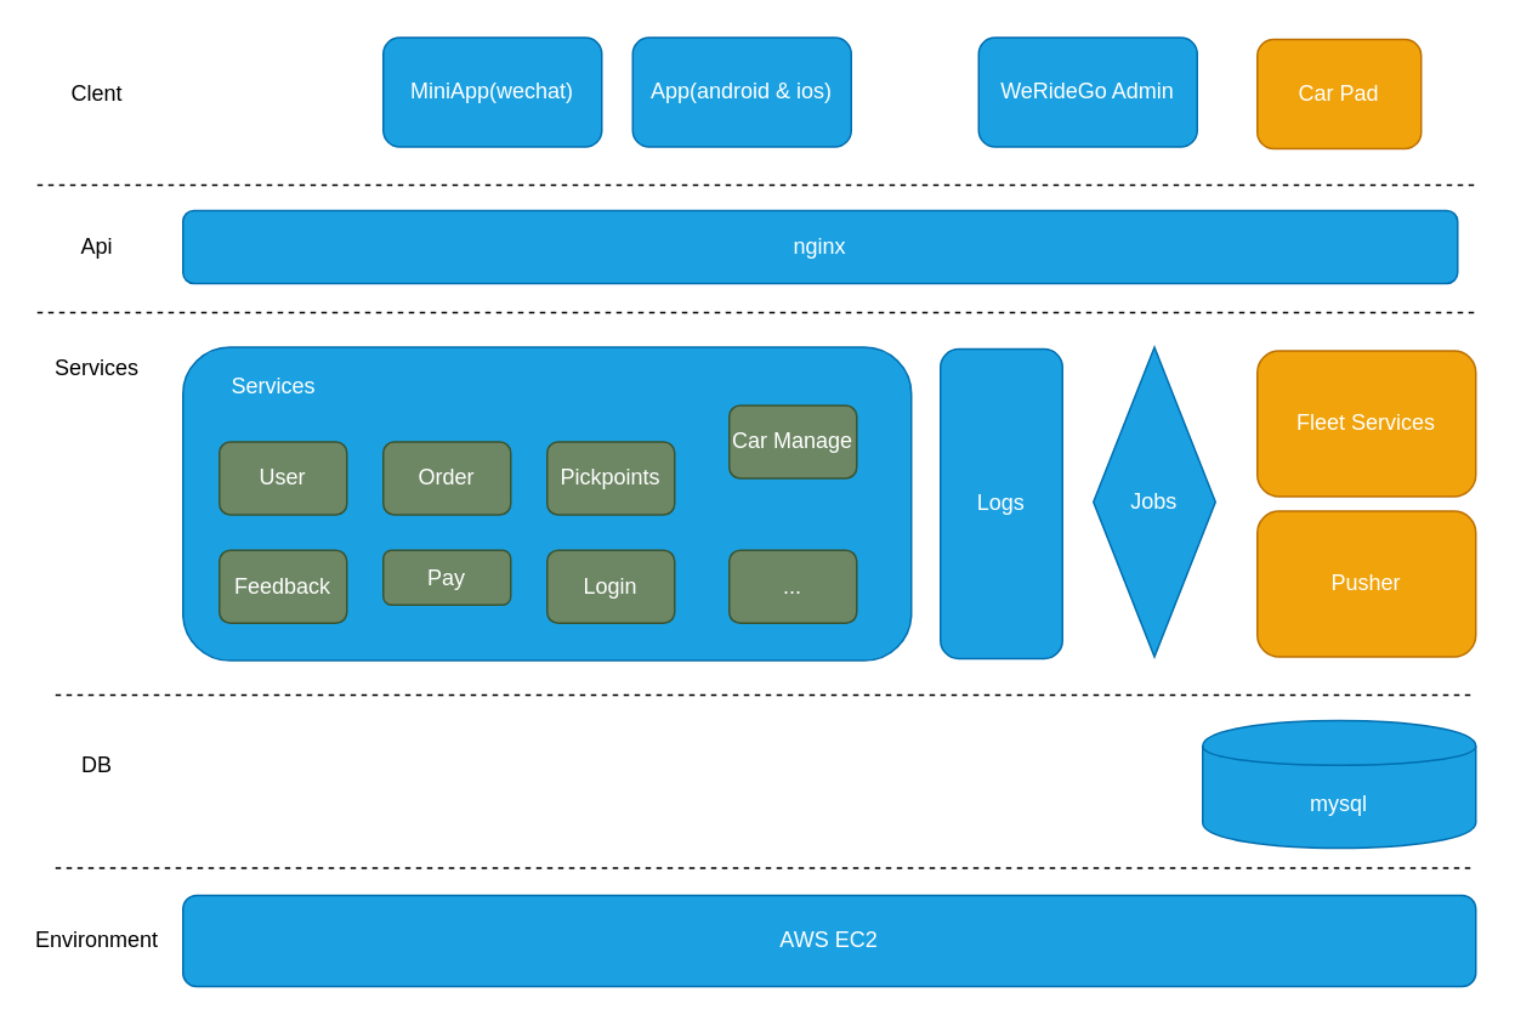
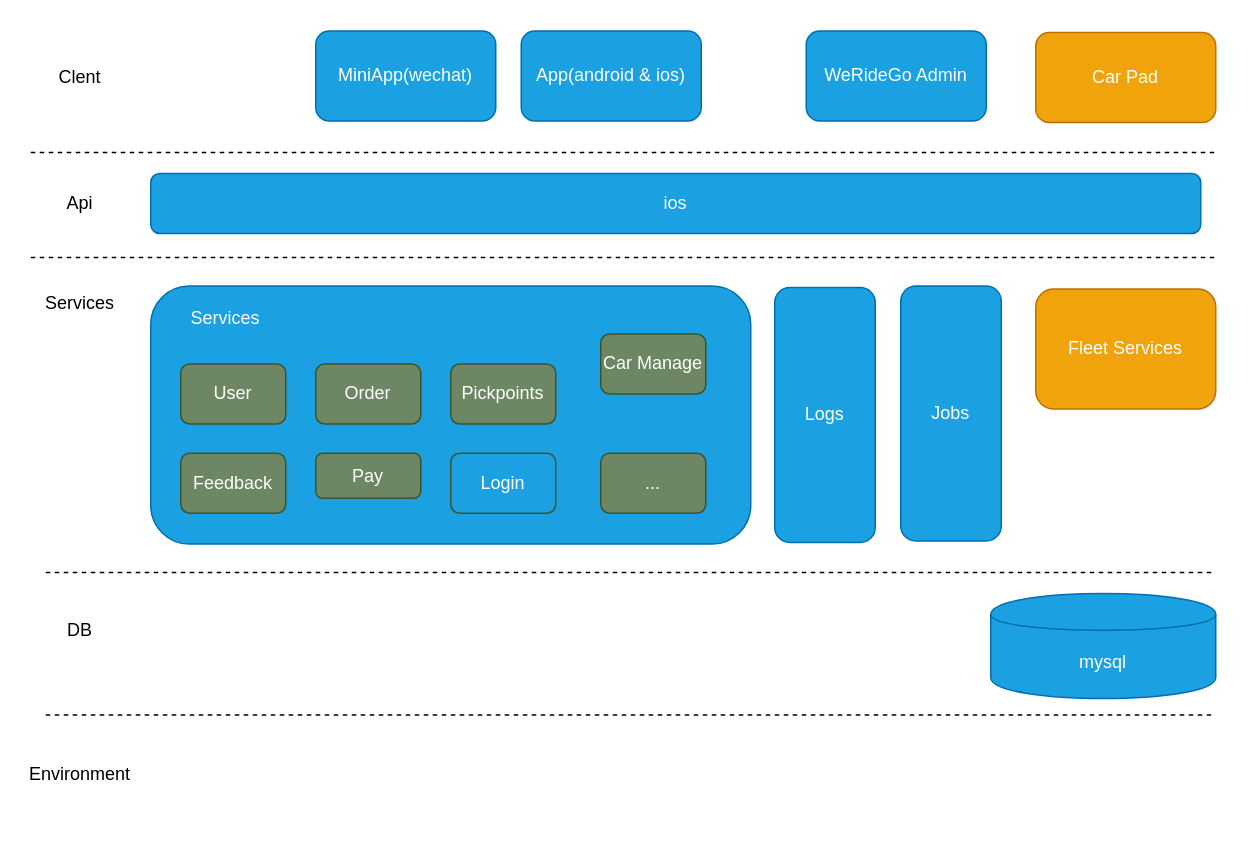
  <mxCell id="0" />
  <mxCell id="1" parent="0" />
  <mxCell id="2" value="MiniApp(wechat)" style="rounded=1;whiteSpace=wrap;html=1;fillColor=#1ba1e2;strokeColor=#006EAF;fontColor=#ffffff;" vertex="1" parent="1"><mxGeometry x="210" y="20" width="120" height="60" as="geometry" /></mxCell>
  <mxCell id="3" value="App(android &amp;amp; ios)" style="rounded=1;whiteSpace=wrap;html=1;fillColor=#1ba1e2;strokeColor=#006EAF;fontColor=#ffffff;" vertex="1" parent="1"><mxGeometry x="347" y="20" width="120" height="60" as="geometry" /></mxCell>
  <mxCell id="4" value="" style="endArrow=none;dashed=1;html=1;" edge="1" parent="1"><mxGeometry width="50" height="50" relative="1" as="geometry"><mxPoint x="20" y="101" as="sourcePoint" /><mxPoint x="810" y="101" as="targetPoint" /></mxGeometry></mxCell>
- <mxCell id="5" value="nginx" style="rounded=1;whiteSpace=wrap;html=1;fillColor=#1ba1e2;strokeColor=#006EAF;fontColor=#ffffff;" vertex="1" parent="1"><mxGeometry x="100" y="115" width="700" height="40" as="geometry" /></mxCell>
+ <mxCell id="5" value="ios" style="rounded=1;whiteSpace=wrap;html=1;fillColor=#1ba1e2;strokeColor=#006EAF;fontColor=#ffffff;" vertex="1" parent="1"><mxGeometry x="100" y="115" width="700" height="40" as="geometry" /></mxCell>
  <mxCell id="6" value="" style="rounded=1;whiteSpace=wrap;html=1;fillColor=#1ba1e2;strokeColor=#006EAF;fontColor=#ffffff;" vertex="1" parent="1"><mxGeometry x="100" y="190" width="400" height="172" as="geometry" /></mxCell>
  <mxCell id="7" value="WeRideGo Admin" style="rounded=1;whiteSpace=wrap;html=1;fillColor=#1ba1e2;strokeColor=#006EAF;fontColor=#ffffff;" vertex="1" parent="1"><mxGeometry x="537" y="20" width="120" height="60" as="geometry" /></mxCell>
  <mxCell id="8" value="mysql" style="shape=cylinder;whiteSpace=wrap;html=1;boundedLbl=1;backgroundOutline=1;fillColor=#1ba1e2;strokeColor=#006EAF;fontColor=#ffffff;" vertex="1" parent="1"><mxGeometry x="660" y="395" width="150" height="70" as="geometry" /></mxCell>
  <mxCell id="9" value="User" style="rounded=1;whiteSpace=wrap;html=1;fillColor=#6d8764;strokeColor=#3A5431;fontColor=#ffffff;" vertex="1" parent="1"><mxGeometry x="120" y="242" width="70" height="40" as="geometry" /></mxCell>
  <mxCell id="10" value="Order" style="rounded=1;whiteSpace=wrap;html=1;fillColor=#6d8764;strokeColor=#3A5431;fontColor=#ffffff;" vertex="1" parent="1"><mxGeometry x="210" y="242" width="70" height="40" as="geometry" /></mxCell>
  <mxCell id="11" value="Pickpoints" style="rounded=1;whiteSpace=wrap;html=1;fillColor=#6d8764;strokeColor=#3A5431;fontColor=#ffffff;" vertex="1" parent="1"><mxGeometry x="300" y="242" width="70" height="40" as="geometry" /></mxCell>
  <mxCell id="12" value="Car Manage" style="rounded=1;whiteSpace=wrap;html=1;fillColor=#6d8764;strokeColor=#3A5431;fontColor=#ffffff;" vertex="1" parent="1"><mxGeometry x="400" y="222" width="70" height="40" as="geometry" /></mxCell>
  <mxCell id="13" value="Feedback" style="rounded=1;whiteSpace=wrap;html=1;fillColor=#6d8764;strokeColor=#3A5431;fontColor=#ffffff;" vertex="1" parent="1"><mxGeometry x="120" y="301.5" width="70" height="40" as="geometry" /></mxCell>
  <mxCell id="14" value="Pay" style="rounded=1;whiteSpace=wrap;html=1;fillColor=#6d8764;strokeColor=#3A5431;fontColor=#ffffff;" vertex="1" parent="1"><mxGeometry x="210" y="301.5" width="70" height="30" as="geometry" /></mxCell>
- <mxCell id="15" value="Login" style="rounded=1;whiteSpace=wrap;html=1;fillColor=#6d8764;strokeColor=#3A5431;fontColor=#ffffff;" vertex="1" parent="1"><mxGeometry x="300" y="301.5" width="70" height="40" as="geometry" /></mxCell>
+ <mxCell id="15" value="Login" style="rounded=1;whiteSpace=wrap;html=1;fillColor=#1ba1e2;strokeColor=#3A5431;fontColor=#ffffff;" vertex="1" parent="1"><mxGeometry x="300" y="301.5" width="70" height="40" as="geometry" /></mxCell>
  <mxCell id="16" value="&lt;font color=&quot;#ffffff&quot;&gt;Services&lt;/font&gt;" style="text;html=1;strokeColor=none;fillColor=none;align=center;verticalAlign=middle;whiteSpace=wrap;rounded=0;" vertex="1" parent="1"><mxGeometry x="130" y="202" width="40" height="20" as="geometry" /></mxCell>
  <mxCell id="17" value="..." style="rounded=1;whiteSpace=wrap;html=1;fillColor=#6d8764;strokeColor=#3A5431;fontColor=#ffffff;" vertex="1" parent="1"><mxGeometry x="400" y="301.5" width="70" height="40" as="geometry" /></mxCell>
  <mxCell id="18" value="Fleet Services" style="rounded=1;whiteSpace=wrap;html=1;fillColor=#f0a30a;strokeColor=#BD7000;fontColor=#ffffff;" vertex="1" parent="1"><mxGeometry x="690" y="192" width="120" height="80" as="geometry" /></mxCell>
- <mxCell id="19" value="Pusher" style="rounded=1;whiteSpace=wrap;html=1;fillColor=#f0a30a;strokeColor=#BD7000;fontColor=#ffffff;" vertex="1" parent="1"><mxGeometry x="690" y="280" width="120" height="80" as="geometry" /></mxCell>
  <mxCell id="20" value="Logs" style="rounded=1;whiteSpace=wrap;html=1;fillColor=#1ba1e2;strokeColor=#006EAF;fontColor=#ffffff;" vertex="1" parent="1"><mxGeometry x="516" y="191" width="67" height="170" as="geometry" /></mxCell>
- <mxCell id="21" value="Jobs" style="rhombus;whiteSpace=wrap;html=1;fillColor=#1ba1e2;strokeColor=#006EAF;fontColor=#ffffff;" vertex="1" parent="1"><mxGeometry x="600" y="190" width="67" height="170" as="geometry" /></mxCell>
+ <mxCell id="21" value="Jobs" style="rounded=1;whiteSpace=wrap;html=1;fillColor=#1ba1e2;strokeColor=#006EAF;fontColor=#ffffff;" vertex="1" parent="1"><mxGeometry x="600" y="190" width="67" height="170" as="geometry" /></mxCell>
  <mxCell id="22" value="" style="endArrow=none;dashed=1;html=1;" edge="1" parent="1"><mxGeometry width="50" height="50" relative="1" as="geometry"><mxPoint x="30" y="381" as="sourcePoint" /><mxPoint x="810" y="381" as="targetPoint" /></mxGeometry></mxCell>
  <mxCell id="23" value="Clent" style="text;html=1;strokeColor=none;fillColor=none;align=center;verticalAlign=middle;whiteSpace=wrap;rounded=0;" vertex="1" parent="1"><mxGeometry x="33" y="41" width="40" height="20" as="geometry" /></mxCell>
  <mxCell id="24" value="Api" style="text;html=1;strokeColor=none;fillColor=none;align=center;verticalAlign=middle;whiteSpace=wrap;rounded=0;" vertex="1" parent="1"><mxGeometry x="33" y="125" width="40" height="20" as="geometry" /></mxCell>
  <mxCell id="25" value="Services" style="text;html=1;strokeColor=none;fillColor=none;align=center;verticalAlign=middle;whiteSpace=wrap;rounded=0;" vertex="1" parent="1"><mxGeometry x="33" y="192" width="40" height="20" as="geometry" /></mxCell>
  <mxCell id="26" value="DB" style="text;html=1;strokeColor=none;fillColor=none;align=center;verticalAlign=middle;whiteSpace=wrap;rounded=0;" vertex="1" parent="1"><mxGeometry x="33" y="410" width="40" height="20" as="geometry" /></mxCell>
  <mxCell id="27" value="" style="endArrow=none;dashed=1;html=1;" edge="1" parent="1"><mxGeometry width="50" height="50" relative="1" as="geometry"><mxPoint x="20" y="171" as="sourcePoint" /><mxPoint x="810" y="171" as="targetPoint" /></mxGeometry></mxCell>
  <mxCell id="28" value="" style="endArrow=none;dashed=1;html=1;" edge="1" parent="1"><mxGeometry width="50" height="50" relative="1" as="geometry"><mxPoint x="30" y="476" as="sourcePoint" /><mxPoint x="810" y="476" as="targetPoint" /></mxGeometry></mxCell>
- <mxCell id="29" value="Car Pad" style="rounded=1;whiteSpace=wrap;html=1;fillColor=#f0a30a;strokeColor=#BD7000;fontColor=#ffffff;" vertex="1" parent="1"><mxGeometry x="690" y="21" width="90" height="60" as="geometry" /></mxCell>
+ <mxCell id="29" value="Car Pad" style="rounded=1;whiteSpace=wrap;html=1;fillColor=#f0a30a;strokeColor=#BD7000;fontColor=#ffffff;" vertex="1" parent="1"><mxGeometry x="690" y="21" width="120" height="60" as="geometry" /></mxCell>
  <mxCell id="30" value="Environment" style="text;html=1;strokeColor=none;fillColor=none;align=center;verticalAlign=middle;whiteSpace=wrap;rounded=0;" vertex="1" parent="1"><mxGeometry x="33" y="506" width="40" height="20" as="geometry" /></mxCell>
- <mxCell id="31" value="AWS EC2" style="rounded=1;whiteSpace=wrap;html=1;fillColor=#1ba1e2;strokeColor=#006EAF;fontColor=#ffffff;" vertex="1" parent="1"><mxGeometry x="100" y="491" width="710" height="50" as="geometry" /></mxCell>
